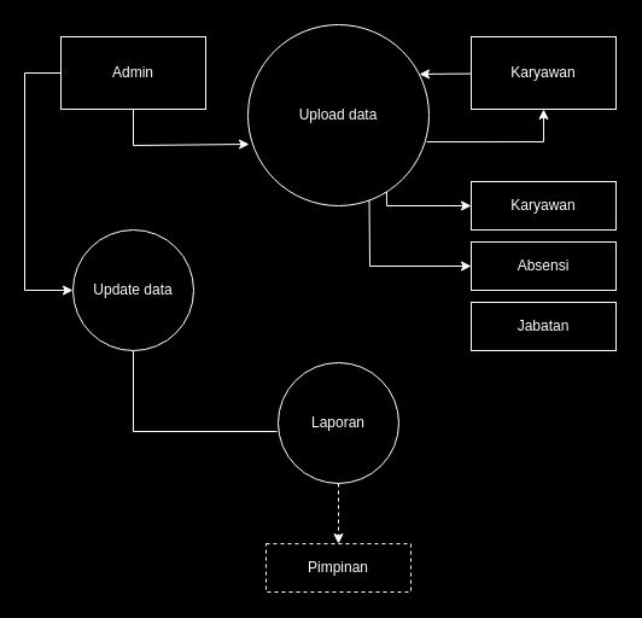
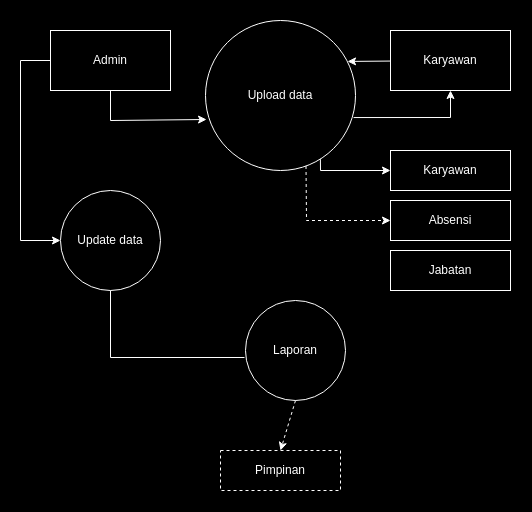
  <mxCell id="0" />
  <mxCell id="1" parent="0" />
  <mxCell id="2" value="&lt;font color=&quot;#ffffff&quot;&gt;Update data&lt;/font&gt;" style="ellipse;whiteSpace=wrap;html=1;aspect=fixed;fillColor=none;strokeColor=#FFFFFF;" vertex="1" parent="1"><mxGeometry x="60" y="190" width="100" height="100" as="geometry" /></mxCell>
  <mxCell id="3" value="&lt;font color=&quot;#ffffff&quot;&gt;Upload data&lt;/font&gt;" style="ellipse;whiteSpace=wrap;html=1;aspect=fixed;strokeColor=#FFFFFF;fillColor=none;" vertex="1" parent="1"><mxGeometry x="205" y="20" width="150" height="150" as="geometry" /></mxCell>
- <mxCell id="4" value="&lt;font color=&quot;#ffffff&quot;&gt;Laporan&lt;/font&gt;" style="ellipse;whiteSpace=wrap;html=1;aspect=fixed;fillColor=none;strokeColor=#FFFFFF;" vertex="1" parent="1"><mxGeometry x="230" y="300" width="100" height="100" as="geometry" /></mxCell>
+ <mxCell id="4" value="&lt;font color=&quot;#ffffff&quot;&gt;Laporan&lt;/font&gt;" style="ellipse;whiteSpace=wrap;html=1;aspect=fixed;fillColor=none;strokeColor=#FFFFFF;" vertex="1" parent="1"><mxGeometry x="245" y="300" width="100" height="100" as="geometry" /></mxCell>
  <mxCell id="5" value="&lt;font color=&quot;#ffffff&quot;&gt;Admin&lt;/font&gt;" style="rounded=0;whiteSpace=wrap;html=1;strokeColor=#FFFFFF;fillColor=none;" vertex="1" parent="1"><mxGeometry x="50" y="30" width="120" height="60" as="geometry" /></mxCell>
  <mxCell id="6" value="&lt;font color=&quot;#ffffff&quot;&gt;Karyawan&lt;/font&gt;" style="rounded=0;whiteSpace=wrap;html=1;strokeColor=#FFFFFF;fillColor=none;" vertex="1" parent="1"><mxGeometry x="390" y="30" width="120" height="60" as="geometry" /></mxCell>
  <mxCell id="7" value="" style="edgeStyle=orthogonalEdgeStyle;rounded=0;orthogonalLoop=1;jettySize=auto;html=1;" edge="1" parent="1" source="8" target="3"><mxGeometry relative="1" as="geometry" /></mxCell>
  <mxCell id="8" value="&lt;font color=&quot;#ffffff&quot;&gt;Karyawan&lt;/font&gt;" style="rounded=0;whiteSpace=wrap;html=1;strokeColor=#FFFFFF;fillColor=none;" vertex="1" parent="1"><mxGeometry x="390" y="150" width="120" height="40" as="geometry" /></mxCell>
  <mxCell id="9" value="&lt;font color=&quot;#ffffff&quot;&gt;Absensi&lt;/font&gt;" style="rounded=0;whiteSpace=wrap;html=1;strokeColor=#FFFFFF;fillColor=none;" vertex="1" parent="1"><mxGeometry x="390" y="200" width="120" height="40" as="geometry" /></mxCell>
  <mxCell id="10" value="&lt;font color=&quot;#ffffff&quot;&gt;Jabatan&lt;/font&gt;" style="rounded=0;whiteSpace=wrap;html=1;strokeColor=#FFFFFF;fillColor=none;" vertex="1" parent="1"><mxGeometry x="390" y="250" width="120" height="40" as="geometry" /></mxCell>
  <mxCell id="11" value="&lt;font color=&quot;#ffffff&quot;&gt;Pimpinan&lt;/font&gt;" style="rounded=0;whiteSpace=wrap;html=1;strokeColor=#FFFFFF;fillColor=none;dashed=1;" vertex="1" parent="1"><mxGeometry x="220" y="450" width="120" height="40" as="geometry" /></mxCell>
- <mxCell id="12" value="" style="endArrow=classic;html=1;rounded=0;exitX=0.67;exitY=0.97;exitDx=0;exitDy=0;exitPerimeter=0;entryX=0;entryY=0.5;entryDx=0;entryDy=0;strokeColor=#FFFFFF;" edge="1" parent="1" source="3" target="9"><mxGeometry width="50" height="50" relative="1" as="geometry"><mxPoint x="260" y="310" as="sourcePoint" /><mxPoint x="310" y="260" as="targetPoint" /><Array as="points"><mxPoint x="306" y="220" /></Array></mxGeometry></mxCell>
+ <mxCell id="12" value="" style="endArrow=classic;html=1;rounded=0;exitX=0.67;exitY=0.97;exitDx=0;exitDy=0;exitPerimeter=0;entryX=0;entryY=0.5;entryDx=0;entryDy=0;strokeColor=#FFFFFF;dashed=1;" edge="1" parent="1" source="3" target="9"><mxGeometry width="50" height="50" relative="1" as="geometry"><mxPoint x="260" y="310" as="sourcePoint" /><mxPoint x="310" y="260" as="targetPoint" /><Array as="points"><mxPoint x="306" y="220" /></Array></mxGeometry></mxCell>
  <mxCell id="13" value="" style="endArrow=classic;html=1;rounded=0;entryX=0;entryY=0.5;entryDx=0;entryDy=0;strokeColor=#FFFFFF;exitX=0.766;exitY=0.924;exitDx=0;exitDy=0;exitPerimeter=0;" edge="1" parent="1" source="3" target="8"><mxGeometry width="50" height="50" relative="1" as="geometry"><mxPoint x="320" y="160" as="sourcePoint" /><mxPoint x="310" y="260" as="targetPoint" /><Array as="points"><mxPoint x="320" y="170" /></Array></mxGeometry></mxCell>
  <mxCell id="14" value="" style="endArrow=classic;html=1;rounded=0;entryX=0.947;entryY=0.273;entryDx=0;entryDy=0;entryPerimeter=0;strokeColor=#FFFFFF;" edge="1" parent="1" source="6" target="3"><mxGeometry width="50" height="50" relative="1" as="geometry"><mxPoint x="190" y="220" as="sourcePoint" /><mxPoint x="240" y="170" as="targetPoint" /></mxGeometry></mxCell>
  <mxCell id="15" value="" style="endArrow=classic;html=1;rounded=0;entryX=0.5;entryY=1;entryDx=0;entryDy=0;exitX=0.987;exitY=0.647;exitDx=0;exitDy=0;exitPerimeter=0;strokeColor=#FFFFFF;" edge="1" parent="1" source="3" target="6"><mxGeometry width="50" height="50" relative="1" as="geometry"><mxPoint x="190" y="220" as="sourcePoint" /><mxPoint x="240" y="170" as="targetPoint" /><Array as="points"><mxPoint x="450" y="117" /></Array></mxGeometry></mxCell>
  <mxCell id="16" value="" style="endArrow=classic;html=1;rounded=0;entryX=0.007;entryY=0.66;entryDx=0;entryDy=0;entryPerimeter=0;exitX=0.5;exitY=1;exitDx=0;exitDy=0;strokeColor=#FFFFFF;" edge="1" parent="1" source="5" target="3"><mxGeometry width="50" height="50" relative="1" as="geometry"><mxPoint x="190" y="220" as="sourcePoint" /><mxPoint x="240" y="170" as="targetPoint" /><Array as="points"><mxPoint x="110" y="120" /></Array></mxGeometry></mxCell>
  <mxCell id="17" value="" style="endArrow=classic;html=1;rounded=0;exitX=0;exitY=0.5;exitDx=0;exitDy=0;entryX=0;entryY=0.5;entryDx=0;entryDy=0;strokeColor=#FFFFFF;" edge="1" parent="1" source="5" target="2"><mxGeometry width="50" height="50" relative="1" as="geometry"><mxPoint x="190" y="220" as="sourcePoint" /><mxPoint x="240" y="170" as="targetPoint" /><Array as="points"><mxPoint x="20" y="60" /><mxPoint x="20" y="240" /></Array></mxGeometry></mxCell>
  <mxCell id="18" value="" style="endArrow=none;html=1;rounded=0;exitX=0.5;exitY=1;exitDx=0;exitDy=0;entryX=-0.01;entryY=0.57;entryDx=0;entryDy=0;entryPerimeter=0;strokeColor=#FFFFFF;" edge="1" parent="1" source="2" target="4"><mxGeometry width="50" height="50" relative="1" as="geometry"><mxPoint x="190" y="380" as="sourcePoint" /><mxPoint x="240" y="330" as="targetPoint" /><Array as="points"><mxPoint x="110" y="357" /></Array></mxGeometry></mxCell>
  <mxCell id="19" value="" style="endArrow=classic;html=1;rounded=0;entryX=0.5;entryY=0;entryDx=0;entryDy=0;exitX=0.5;exitY=1;exitDx=0;exitDy=0;strokeColor=#FFFFFF;dashed=1;" edge="1" parent="1" source="4" target="11"><mxGeometry width="50" height="50" relative="1" as="geometry"><mxPoint x="190" y="380" as="sourcePoint" /><mxPoint x="240" y="330" as="targetPoint" /></mxGeometry></mxCell>
